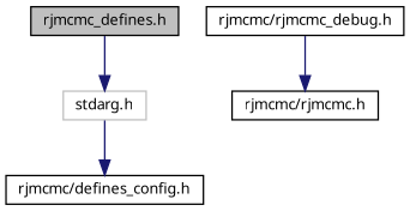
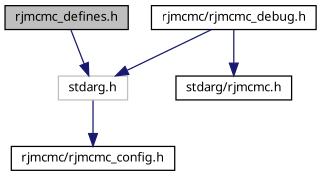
  digraph {
    fontname="Noto Sans"
    node [color=black fillcolor=white fontname="Noto Sans" fontsize=10 shape=record style=filled]
    edge [color=midnightblue fontname="Noto Sans" fontsize=10 labelfontname="FreeSans.ttf" labelfontsize=10 style=solid]
    n1 [fillcolor=grey75 fontcolor=black height=0.2 label="rjmcmc_defines.h" width=0.4]
    n2 [color=grey75 height=0.2 label="stdarg.h" width=0.4]
    n3 [height=0.2 label="rjmcmc/rjmcmc_debug.h" width=0.4]
-   n4 [height=0.2 label="rjmcmc/rjmcmc.h" width=0.4]
-   n5 [height=0.2 label="rjmcmc/defines_config.h" width=0.4]
+   n4 [height=0.2 label="stdarg/rjmcmc.h" width=0.4]
+   n5 [height=0.2 label="rjmcmc/rjmcmc_config.h" width=0.4]
    n1 -> n2
    n2 -> n5
+   n3 -> n2
    n3 -> n4
  }
